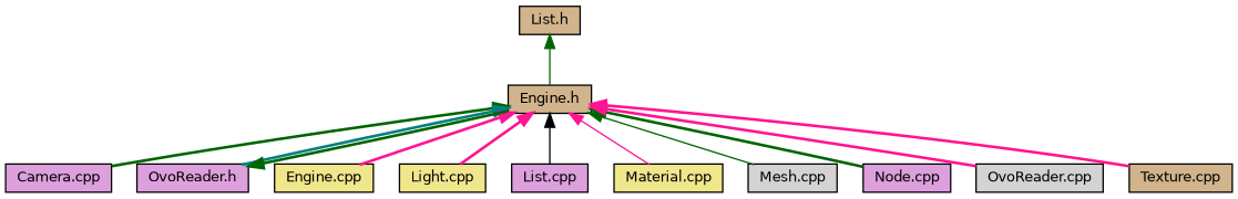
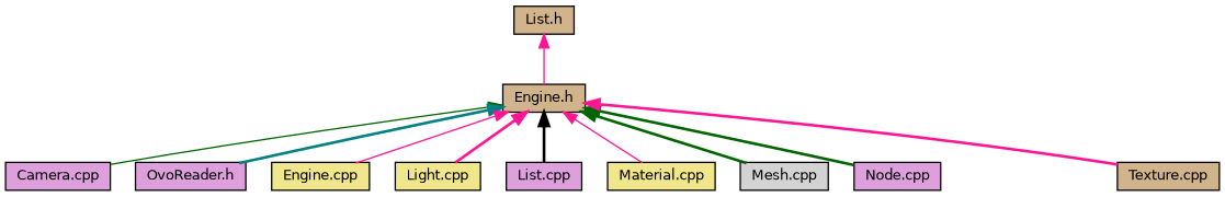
  digraph {
    node [color=black fillcolor=plum fontname=Helvetica fontsize=10 shape=record style=filled]
    edge [color=darkgreen dir=back fontname=Helvetica fontsize=10 labelfontname=Helvetica labelfontsize=10 style=solid]
    n1 [fillcolor=tan fontcolor=black height=0.2 label="List.h" width=0.4]
    n2 [fillcolor=tan height=0.2 label="Engine.h" width=0.4]
    n3 [height=0.2 label="Camera.cpp" width=0.4]
    n4 [height=0.2 label="OvoReader.h" width=0.4]
    n5 [fillcolor=khaki height=0.2 label="Engine.cpp" width=0.4]
    n6 [fillcolor=khaki height=0.2 label="Light.cpp" width=0.4]
    n7 [height=0.2 label="List.cpp" width=0.4]
    n8 [fillcolor=khaki height=0.2 label="Material.cpp" width=0.4]
    n9 [fillcolor=lightgrey height=0.2 label="Mesh.cpp" width=0.4]
    n10 [height=0.2 label="Node.cpp" width=0.4]
-   n11 [fillcolor=lightgrey height=0.2 label="OvoReader.cpp" width=0.4]
    n12 [fillcolor=tan height=0.2 label="Texture.cpp" width=0.4]
-   n1 -> n2
-   n2 -> n3 [style=bold]
+   n1 -> n2 [color=deeppink]
+   n2 -> n3
    n2 -> n4 [color=teal style=bold]
-   n2 -> n5 [color=deeppink style=bold]
+   n2 -> n5 [color=deeppink]
    n2 -> n6 [color=deeppink style=bold]
-   n2 -> n7 [color=black]
+   n2 -> n7 [color=black style=bold]
    n2 -> n8 [color=deeppink]
-   n2 -> n9
+   n2 -> n9 [style=bold]
    n2 -> n10 [style=bold]
-   n2 -> n11 [color=deeppink style=bold]
    n2 -> n12 [color=deeppink style=bold]
-   n4 -> n2 [style=bold]
  }
